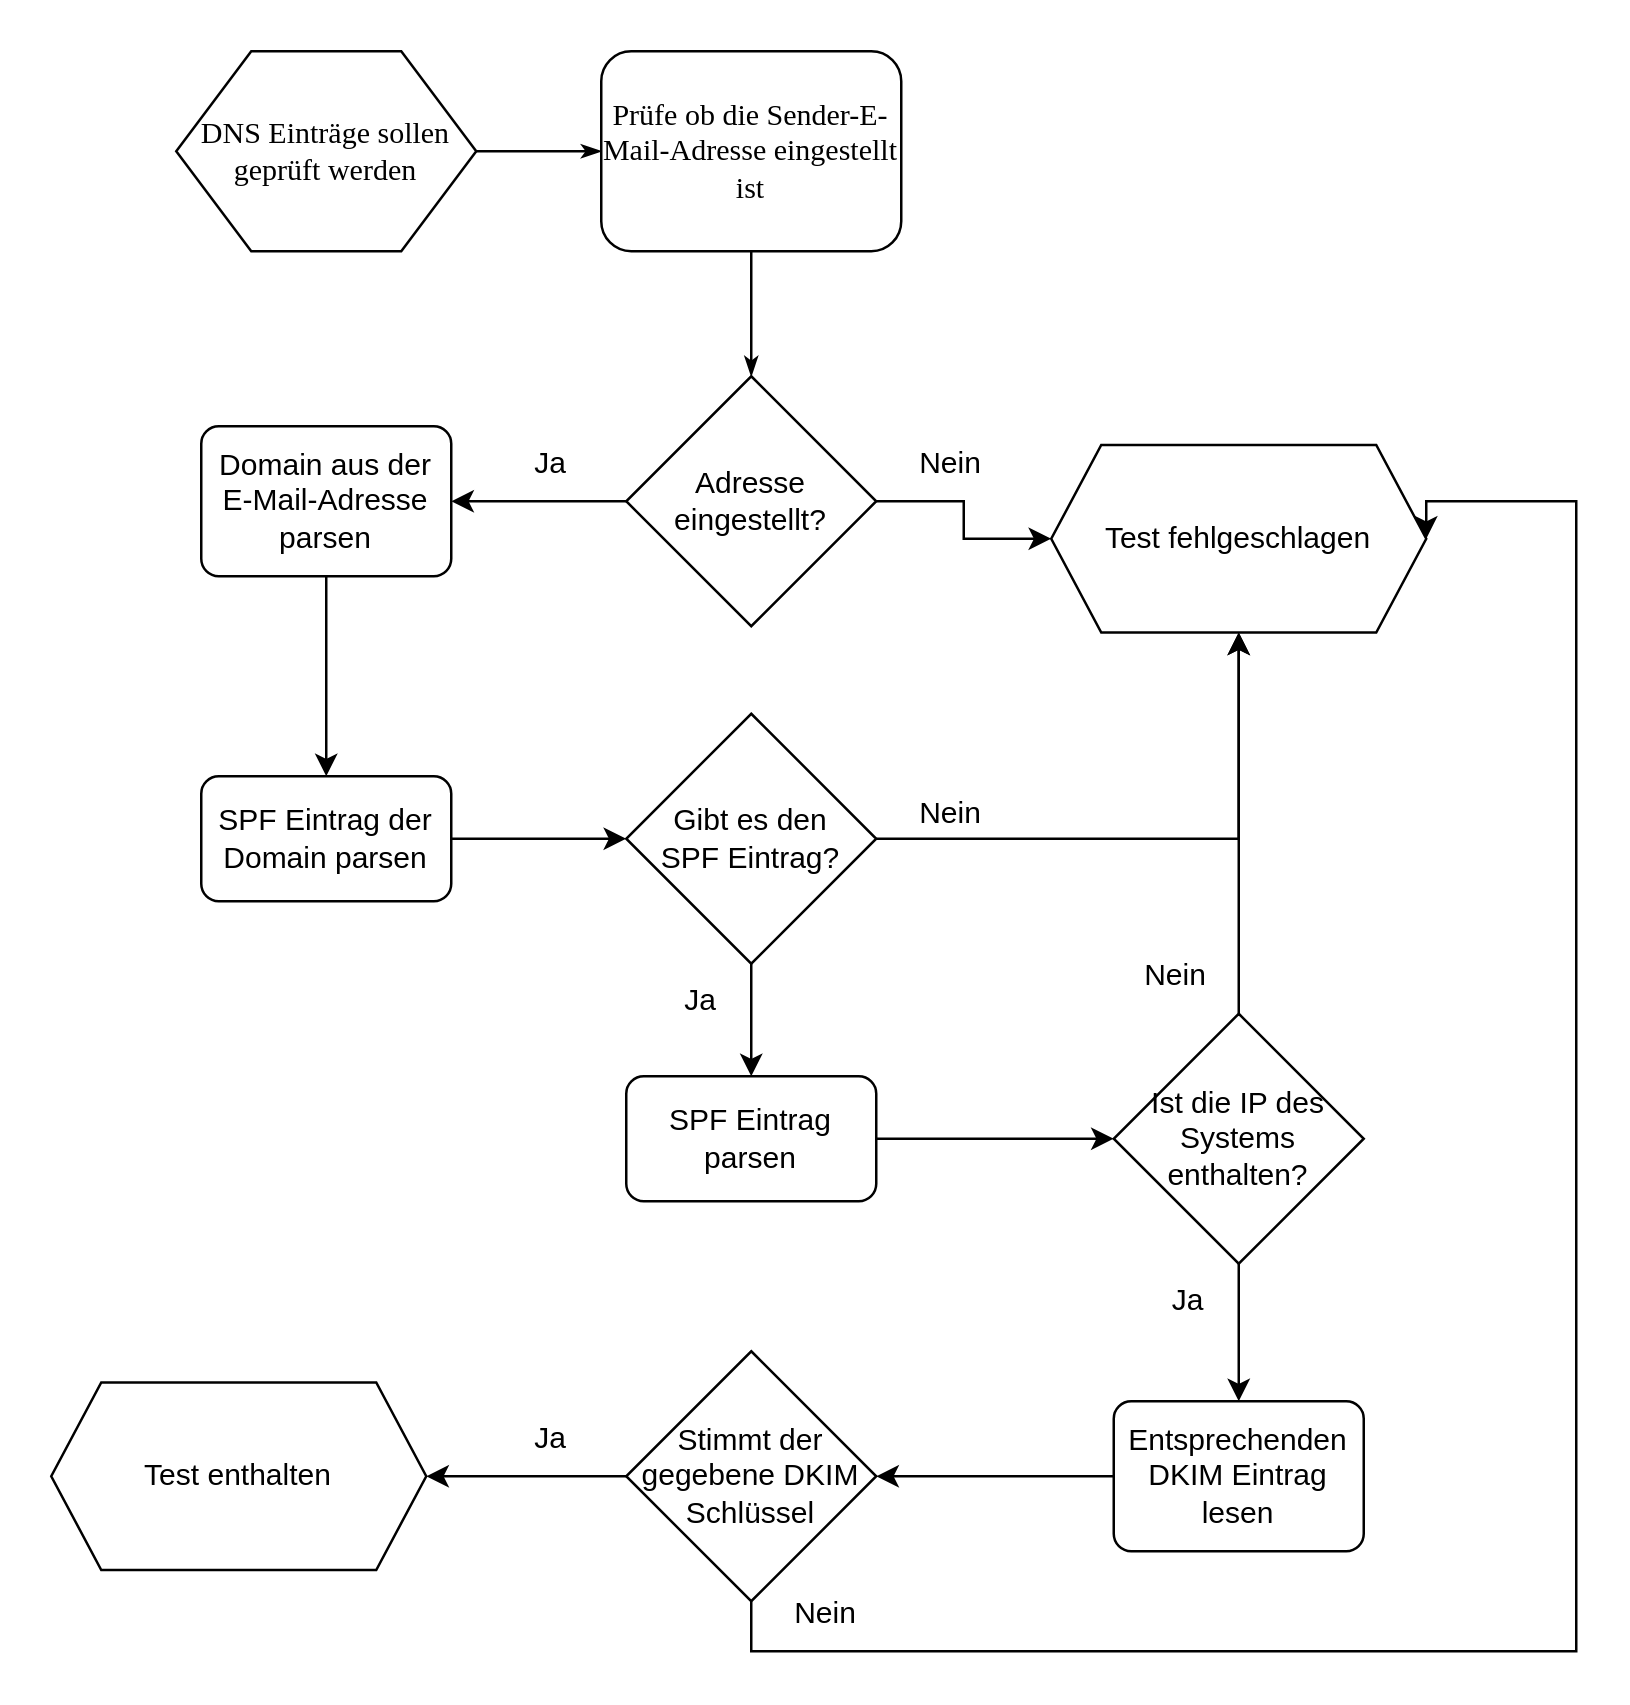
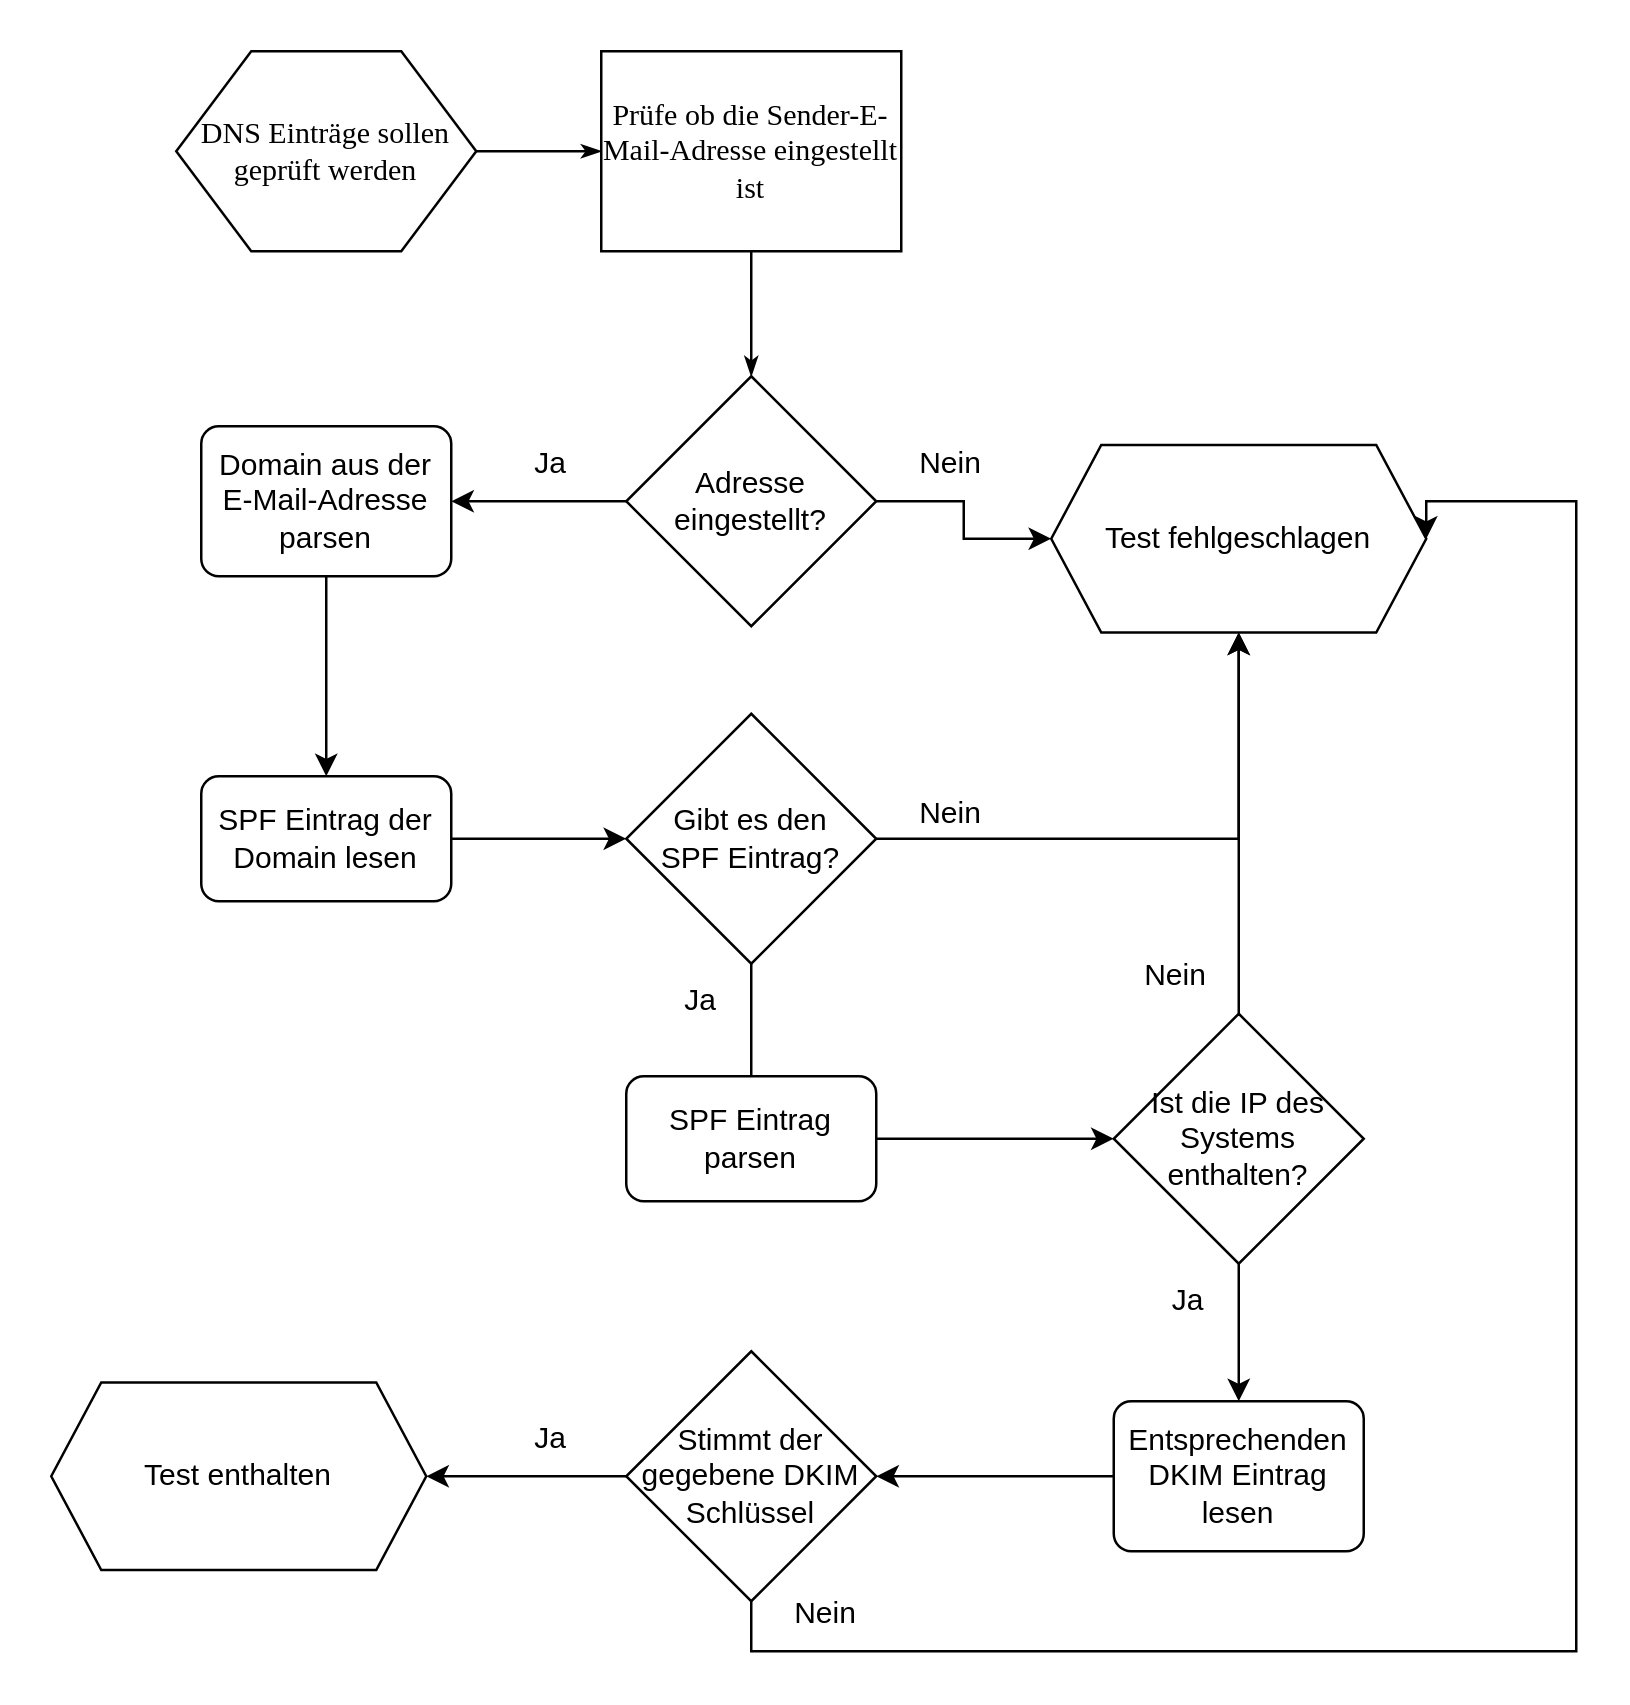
  <mxCell id="0" />
  <mxCell id="1" parent="0" />
  <mxCell id="2" style="edgeStyle=orthogonalEdgeStyle;rounded=1;html=1;labelBackgroundColor=none;startArrow=none;startFill=0;startSize=5;endArrow=classicThin;endFill=1;endSize=5;jettySize=auto;orthogonalLoop=1;strokeWidth=1;fontFamily=Verdana;fontSize=8" parent="1" source="3" target="5" edge="1"><mxGeometry relative="1" as="geometry" /></mxCell>
  <mxCell id="3" value="DNS Einträge sollen geprüft werden" style="shape=hexagon;perimeter=hexagonPerimeter;whiteSpace=wrap;html=1;rounded=0;shadow=0;labelBackgroundColor=none;strokeWidth=1;fontFamily=Verdana;fontSize=12;align=center;" parent="1" vertex="1"><mxGeometry x="70" y="20" width="120" height="80" as="geometry" /></mxCell>
  <mxCell id="4" style="edgeStyle=orthogonalEdgeStyle;rounded=1;html=1;labelBackgroundColor=none;startArrow=none;startFill=0;startSize=5;endArrow=classicThin;endFill=1;endSize=5;jettySize=auto;orthogonalLoop=1;strokeWidth=1;fontFamily=Verdana;fontSize=8;entryX=0.5;entryY=0;entryDx=0;entryDy=0;entryPerimeter=0;" parent="1" source="5" target="7" edge="1"><mxGeometry relative="1" as="geometry"><mxPoint x="300" y="150" as="targetPoint" /></mxGeometry></mxCell>
- <mxCell id="5" value="Prüfe ob die Sender-E-Mail-Adresse eingestellt ist" style="rounded=1;whiteSpace=wrap;html=1;shadow=0;labelBackgroundColor=none;strokeWidth=1;fontFamily=Verdana;fontSize=12;align=center;" parent="1" vertex="1"><mxGeometry x="240" y="20" width="120" height="80" as="geometry" /></mxCell>
+ <mxCell id="5" value="Prüfe ob die Sender-E-Mail-Adresse eingestellt ist" style="whiteSpace=wrap;html=1;shadow=0;labelBackgroundColor=none;strokeWidth=1;fontFamily=Verdana;fontSize=12;align=center;rounded=0;" parent="1" vertex="1"><mxGeometry x="240" y="20" width="120" height="80" as="geometry" /></mxCell>
  <mxCell id="6" style="edgeStyle=orthogonalEdgeStyle;rounded=0;orthogonalLoop=1;jettySize=auto;html=1;entryX=0;entryY=0.5;entryDx=0;entryDy=0;" edge="1" parent="1" source="7" target="11"><mxGeometry relative="1" as="geometry"><mxPoint x="400" y="200" as="targetPoint" /></mxGeometry></mxCell>
  <mxCell id="7" value="Adresse eingestellt?" style="strokeWidth=1;html=1;shape=mxgraph.flowchart.decision;whiteSpace=wrap;" vertex="1" parent="1"><mxGeometry x="250" y="150" width="100" height="100" as="geometry" /></mxCell>
  <mxCell id="8" value="Nein" style="text;html=1;strokeColor=none;fillColor=none;align=center;verticalAlign=middle;whiteSpace=wrap;rounded=0;" vertex="1" parent="1"><mxGeometry x="350" y="170" width="60" height="30" as="geometry" /></mxCell>
  <mxCell id="9" value="Ja" style="text;html=1;strokeColor=none;fillColor=none;align=center;verticalAlign=middle;whiteSpace=wrap;rounded=0;" vertex="1" parent="1"><mxGeometry x="190" y="170" width="60" height="30" as="geometry" /></mxCell>
  <mxCell id="10" value="Domain aus der E-Mail-Adresse parsen" style="rounded=1;whiteSpace=wrap;html=1;absoluteArcSize=1;arcSize=14;strokeWidth=1;" vertex="1" parent="1"><mxGeometry x="80" y="170" width="100" height="60" as="geometry" /></mxCell>
  <mxCell id="11" value="Test fehlgeschlagen" style="shape=hexagon;perimeter=hexagonPerimeter2;whiteSpace=wrap;html=1;fixedSize=1;strokeWidth=1;" vertex="1" parent="1"><mxGeometry x="420" y="177.5" width="150" height="75" as="geometry" /></mxCell>
- <mxCell id="12" value="SPF Eintrag der Domain parsen" style="rounded=1;whiteSpace=wrap;html=1;absoluteArcSize=1;arcSize=14;strokeWidth=1;" vertex="1" parent="1"><mxGeometry x="80" y="310" width="100" height="50" as="geometry" /></mxCell>
+ <mxCell id="12" value="SPF Eintrag der Domain lesen" style="rounded=1;whiteSpace=wrap;html=1;absoluteArcSize=1;arcSize=14;strokeWidth=1;" vertex="1" parent="1"><mxGeometry x="80" y="310" width="100" height="50" as="geometry" /></mxCell>
  <mxCell id="13" style="edgeStyle=orthogonalEdgeStyle;rounded=0;orthogonalLoop=1;jettySize=auto;html=1;entryX=0.5;entryY=0;entryDx=0;entryDy=0;exitX=0.5;exitY=1;exitDx=0;exitDy=0;" edge="1" parent="1" source="10" target="12"><mxGeometry relative="1" as="geometry"><mxPoint x="310" y="310" as="targetPoint" /><mxPoint x="310" y="260" as="sourcePoint" /></mxGeometry></mxCell>
  <mxCell id="14" value="Gibt es den&lt;br&gt;SPF Eintrag?" style="strokeWidth=1;html=1;shape=mxgraph.flowchart.decision;whiteSpace=wrap;" vertex="1" parent="1"><mxGeometry x="250" y="285" width="100" height="100" as="geometry" /></mxCell>
  <mxCell id="15" style="edgeStyle=orthogonalEdgeStyle;rounded=0;orthogonalLoop=1;jettySize=auto;html=1;exitX=1;exitY=0.5;exitDx=0;exitDy=0;entryX=0;entryY=0.5;entryDx=0;entryDy=0;entryPerimeter=0;" edge="1" parent="1" source="12" target="14"><mxGeometry relative="1" as="geometry"><mxPoint x="220" y="290" as="targetPoint" /><mxPoint x="310" y="370" as="sourcePoint" /><Array as="points"><mxPoint x="220" y="335" /><mxPoint x="220" y="335" /></Array></mxGeometry></mxCell>
  <mxCell id="16" style="edgeStyle=orthogonalEdgeStyle;rounded=0;orthogonalLoop=1;jettySize=auto;html=1;entryX=0.5;entryY=1;entryDx=0;entryDy=0;exitX=1;exitY=0.5;exitDx=0;exitDy=0;exitPerimeter=0;" edge="1" parent="1" target="11" source="14"><mxGeometry relative="1" as="geometry"><mxPoint x="380" y="540" as="sourcePoint" /><mxPoint x="420" y="335" as="targetPoint" /></mxGeometry></mxCell>
  <mxCell id="17" value="Nein" style="text;html=1;strokeColor=none;fillColor=none;align=center;verticalAlign=middle;whiteSpace=wrap;rounded=0;" vertex="1" parent="1"><mxGeometry x="350" y="310" width="60" height="30" as="geometry" /></mxCell>
  <mxCell id="18" style="edgeStyle=orthogonalEdgeStyle;rounded=0;orthogonalLoop=1;jettySize=auto;html=1;entryX=1;entryY=0.5;entryDx=0;entryDy=0;exitX=0;exitY=0.5;exitDx=0;exitDy=0;exitPerimeter=0;" edge="1" parent="1" source="7" target="10"><mxGeometry relative="1" as="geometry"><mxPoint x="300" y="300" as="targetPoint" /><mxPoint x="300" y="250" as="sourcePoint" /></mxGeometry></mxCell>
  <mxCell id="19" value="Ja" style="text;html=1;strokeColor=none;fillColor=none;align=center;verticalAlign=middle;whiteSpace=wrap;rounded=0;" vertex="1" parent="1"><mxGeometry x="250" y="385" width="60" height="30" as="geometry" /></mxCell>
- <mxCell id="20" style="edgeStyle=orthogonalEdgeStyle;rounded=0;orthogonalLoop=1;jettySize=auto;html=1;exitX=0.5;exitY=1;exitDx=0;exitDy=0;exitPerimeter=0;entryX=0.5;entryY=0;entryDx=0;entryDy=0;" edge="1" parent="1" source="14" target="21"><mxGeometry relative="1" as="geometry"><mxPoint x="300" y="440" as="targetPoint" /><mxPoint x="140" y="240" as="sourcePoint" /></mxGeometry></mxCell>
+ <mxCell id="20" style="edgeStyle=orthogonalEdgeStyle;rounded=0;orthogonalLoop=1;jettySize=auto;html=1;exitX=0.5;exitY=1;exitDx=0;exitDy=0;exitPerimeter=0;entryX=0.5;entryY=0;entryDx=0;entryDy=0;endArrow=none;" edge="1" parent="1" source="14" target="21"><mxGeometry relative="1" as="geometry"><mxPoint x="300" y="440" as="targetPoint" /><mxPoint x="140" y="240" as="sourcePoint" /></mxGeometry></mxCell>
  <mxCell id="21" value="SPF Eintrag parsen" style="rounded=1;whiteSpace=wrap;html=1;absoluteArcSize=1;arcSize=14;strokeWidth=1;" vertex="1" parent="1"><mxGeometry x="250" y="430" width="100" height="50" as="geometry" /></mxCell>
  <mxCell id="22" value="Ist die IP des Systems enthalten?" style="strokeWidth=1;html=1;shape=mxgraph.flowchart.decision;whiteSpace=wrap;" vertex="1" parent="1"><mxGeometry x="445" y="405" width="100" height="100" as="geometry" /></mxCell>
  <mxCell id="23" style="edgeStyle=orthogonalEdgeStyle;rounded=0;orthogonalLoop=1;jettySize=auto;html=1;exitX=1;exitY=0.5;exitDx=0;exitDy=0;" edge="1" parent="1" source="21" target="22"><mxGeometry relative="1" as="geometry"><mxPoint x="310" y="440" as="targetPoint" /><mxPoint x="310" y="395" as="sourcePoint" /></mxGeometry></mxCell>
  <mxCell id="24" style="edgeStyle=orthogonalEdgeStyle;rounded=0;orthogonalLoop=1;jettySize=auto;html=1;exitX=0.5;exitY=0;exitDx=0;exitDy=0;exitPerimeter=0;entryX=0.5;entryY=1;entryDx=0;entryDy=0;" edge="1" parent="1" source="22" target="11"><mxGeometry relative="1" as="geometry"><mxPoint x="455" y="465" as="targetPoint" /><mxPoint x="360" y="465" as="sourcePoint" /></mxGeometry></mxCell>
  <mxCell id="25" value="Nein" style="text;html=1;strokeColor=none;fillColor=none;align=center;verticalAlign=middle;whiteSpace=wrap;rounded=0;" vertex="1" parent="1"><mxGeometry x="440" y="375" width="60" height="30" as="geometry" /></mxCell>
  <mxCell id="26" style="edgeStyle=orthogonalEdgeStyle;rounded=0;orthogonalLoop=1;jettySize=auto;html=1;exitX=0.5;exitY=1;exitDx=0;exitDy=0;exitPerimeter=0;entryX=0.5;entryY=0;entryDx=0;entryDy=0;" edge="1" parent="1" source="22" target="28"><mxGeometry relative="1" as="geometry"><mxPoint x="495" y="560" as="targetPoint" /><mxPoint x="360" y="465" as="sourcePoint" /></mxGeometry></mxCell>
  <mxCell id="27" value="Ja" style="text;html=1;strokeColor=none;fillColor=none;align=center;verticalAlign=middle;whiteSpace=wrap;rounded=0;" vertex="1" parent="1"><mxGeometry x="445" y="505" width="60" height="30" as="geometry" /></mxCell>
  <mxCell id="28" value="Entsprechenden DKIM Eintrag lesen" style="rounded=1;whiteSpace=wrap;html=1;absoluteArcSize=1;arcSize=14;strokeWidth=1;" vertex="1" parent="1"><mxGeometry x="445" y="560" width="100" height="60" as="geometry" /></mxCell>
  <mxCell id="29" value="Stimmt der gegebene DKIM Schlüssel" style="strokeWidth=1;html=1;shape=mxgraph.flowchart.decision;whiteSpace=wrap;" vertex="1" parent="1"><mxGeometry x="250" y="540" width="100" height="100" as="geometry" /></mxCell>
  <mxCell id="30" style="edgeStyle=orthogonalEdgeStyle;rounded=0;orthogonalLoop=1;jettySize=auto;html=1;exitX=0;exitY=0.5;exitDx=0;exitDy=0;entryX=1;entryY=0.5;entryDx=0;entryDy=0;entryPerimeter=0;" edge="1" parent="1" source="28" target="29"><mxGeometry relative="1" as="geometry"><mxPoint x="505" y="570" as="targetPoint" /><mxPoint x="505" y="515" as="sourcePoint" /></mxGeometry></mxCell>
  <mxCell id="31" style="edgeStyle=orthogonalEdgeStyle;rounded=0;orthogonalLoop=1;jettySize=auto;html=1;exitX=0.5;exitY=1;exitDx=0;exitDy=0;entryX=1;entryY=0.5;entryDx=0;entryDy=0;exitPerimeter=0;" edge="1" parent="1" source="29" target="11"><mxGeometry relative="1" as="geometry"><mxPoint x="360" y="595" as="targetPoint" /><mxPoint x="455" y="595" as="sourcePoint" /><Array as="points"><mxPoint x="300" y="660" /><mxPoint x="630" y="660" /><mxPoint x="630" y="200" /></Array></mxGeometry></mxCell>
  <mxCell id="32" value="Nein" style="text;html=1;strokeColor=none;fillColor=none;align=center;verticalAlign=middle;whiteSpace=wrap;rounded=0;" vertex="1" parent="1"><mxGeometry x="300" y="630" width="60" height="30" as="geometry" /></mxCell>
  <mxCell id="33" style="edgeStyle=orthogonalEdgeStyle;rounded=0;orthogonalLoop=1;jettySize=auto;html=1;exitX=0;exitY=0.5;exitDx=0;exitDy=0;exitPerimeter=0;entryX=1;entryY=0.5;entryDx=0;entryDy=0;" edge="1" parent="1" source="29" target="34"><mxGeometry relative="1" as="geometry"><mxPoint x="180" y="580" as="targetPoint" /><mxPoint x="455" y="595" as="sourcePoint" /></mxGeometry></mxCell>
  <mxCell id="34" value="Test enthalten" style="shape=hexagon;perimeter=hexagonPerimeter2;whiteSpace=wrap;html=1;fixedSize=1;strokeWidth=1;" vertex="1" parent="1"><mxGeometry x="20" y="552.5" width="150" height="75" as="geometry" /></mxCell>
  <mxCell id="35" value="Ja" style="text;html=1;strokeColor=none;fillColor=none;align=center;verticalAlign=middle;whiteSpace=wrap;rounded=0;" vertex="1" parent="1"><mxGeometry x="190" y="560" width="60" height="30" as="geometry" /></mxCell>
